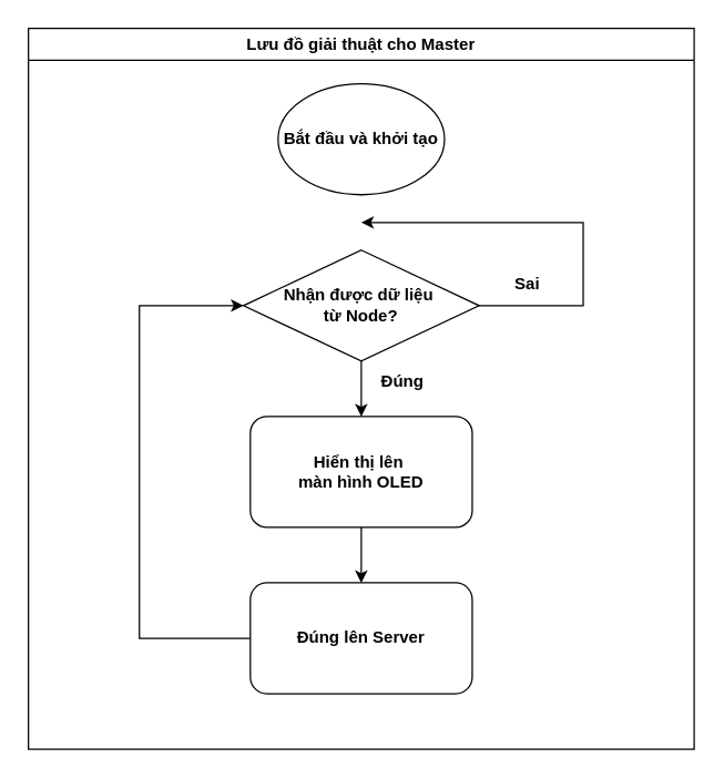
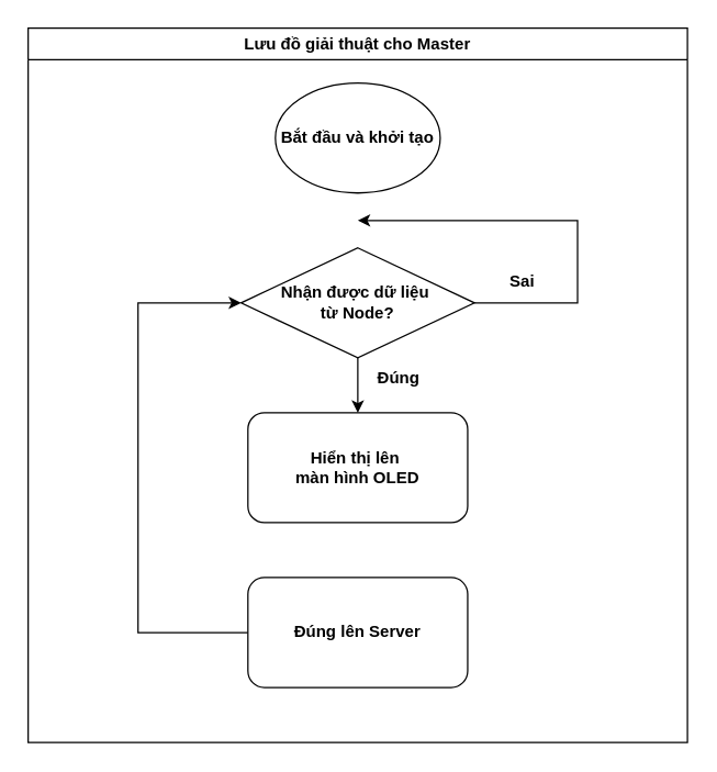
  <mxCell id="0" />
  <mxCell id="1" parent="0" />
  <mxCell id="2" value="&lt;span&gt;Bắt đầu và khởi tạo&lt;/span&gt;" style="ellipse;whiteSpace=wrap;html=1;fontStyle=1" vertex="1" parent="1"><mxGeometry x="200" y="60" width="120" height="80" as="geometry" /></mxCell>
- <mxCell id="3" style="edgeStyle=orthogonalEdgeStyle;rounded=0;orthogonalLoop=1;jettySize=auto;html=1;exitX=0.5;exitY=1;exitDx=0;exitDy=0;entryX=0.5;entryY=0;entryDx=0;entryDy=0;" edge="1" parent="1" source="4" target="9"><mxGeometry relative="1" as="geometry" /></mxCell>
  <mxCell id="4" value="Hiển thị lên&amp;nbsp;&lt;div&gt;màn hình OLED&lt;/div&gt;" style="rounded=1;whiteSpace=wrap;html=1;fontStyle=1" vertex="1" parent="1"><mxGeometry x="180" y="300" width="160" height="80" as="geometry" /></mxCell>
  <mxCell id="5" style="edgeStyle=orthogonalEdgeStyle;rounded=0;orthogonalLoop=1;jettySize=auto;html=1;exitX=0.5;exitY=1;exitDx=0;exitDy=0;entryX=0.5;entryY=0;entryDx=0;entryDy=0;" edge="1" parent="1" source="7" target="4"><mxGeometry relative="1" as="geometry" /></mxCell>
  <mxCell id="6" style="edgeStyle=orthogonalEdgeStyle;rounded=0;orthogonalLoop=1;jettySize=auto;html=1;exitX=1;exitY=0.5;exitDx=0;exitDy=0;" edge="1" parent="1" source="7"><mxGeometry relative="1" as="geometry"><mxPoint x="260" y="160" as="targetPoint" /><Array as="points"><mxPoint x="420" y="220" /><mxPoint x="420" y="160" /></Array></mxGeometry></mxCell>
  <mxCell id="7" value="Nhận được dữ liệu&amp;nbsp;&lt;div&gt;từ Node?&lt;/div&gt;" style="rhombus;whiteSpace=wrap;html=1;fontStyle=1" vertex="1" parent="1"><mxGeometry x="175" y="180" width="170" height="80" as="geometry" /></mxCell>
  <mxCell id="8" style="edgeStyle=orthogonalEdgeStyle;rounded=0;orthogonalLoop=1;jettySize=auto;html=1;exitX=0;exitY=0.5;exitDx=0;exitDy=0;entryX=0;entryY=0.5;entryDx=0;entryDy=0;" edge="1" parent="1" source="9" target="7"><mxGeometry relative="1" as="geometry"><Array as="points"><mxPoint x="100" y="460" /><mxPoint x="100" y="220" /></Array></mxGeometry></mxCell>
  <mxCell id="9" value="Đúng lên Server" style="rounded=1;whiteSpace=wrap;html=1;fontStyle=1" vertex="1" parent="1"><mxGeometry x="180" y="420" width="160" height="80" as="geometry" /></mxCell>
  <mxCell id="10" value="&lt;b&gt;Đúng&lt;/b&gt;" style="text;html=1;align=center;verticalAlign=middle;whiteSpace=wrap;rounded=0;" vertex="1" parent="1"><mxGeometry x="260" y="260" width="60" height="30" as="geometry" /></mxCell>
  <mxCell id="11" value="&lt;b&gt;Sai&lt;/b&gt;" style="text;html=1;align=center;verticalAlign=middle;whiteSpace=wrap;rounded=0;" vertex="1" parent="1"><mxGeometry x="350" y="190" width="60" height="30" as="geometry" /></mxCell>
  <mxCell id="12" value="Lưu đồ giải thuật cho Master" style="swimlane;whiteSpace=wrap;html=1;" vertex="1" parent="1"><mxGeometry x="20" y="20" width="480" height="520" as="geometry" /></mxCell>
